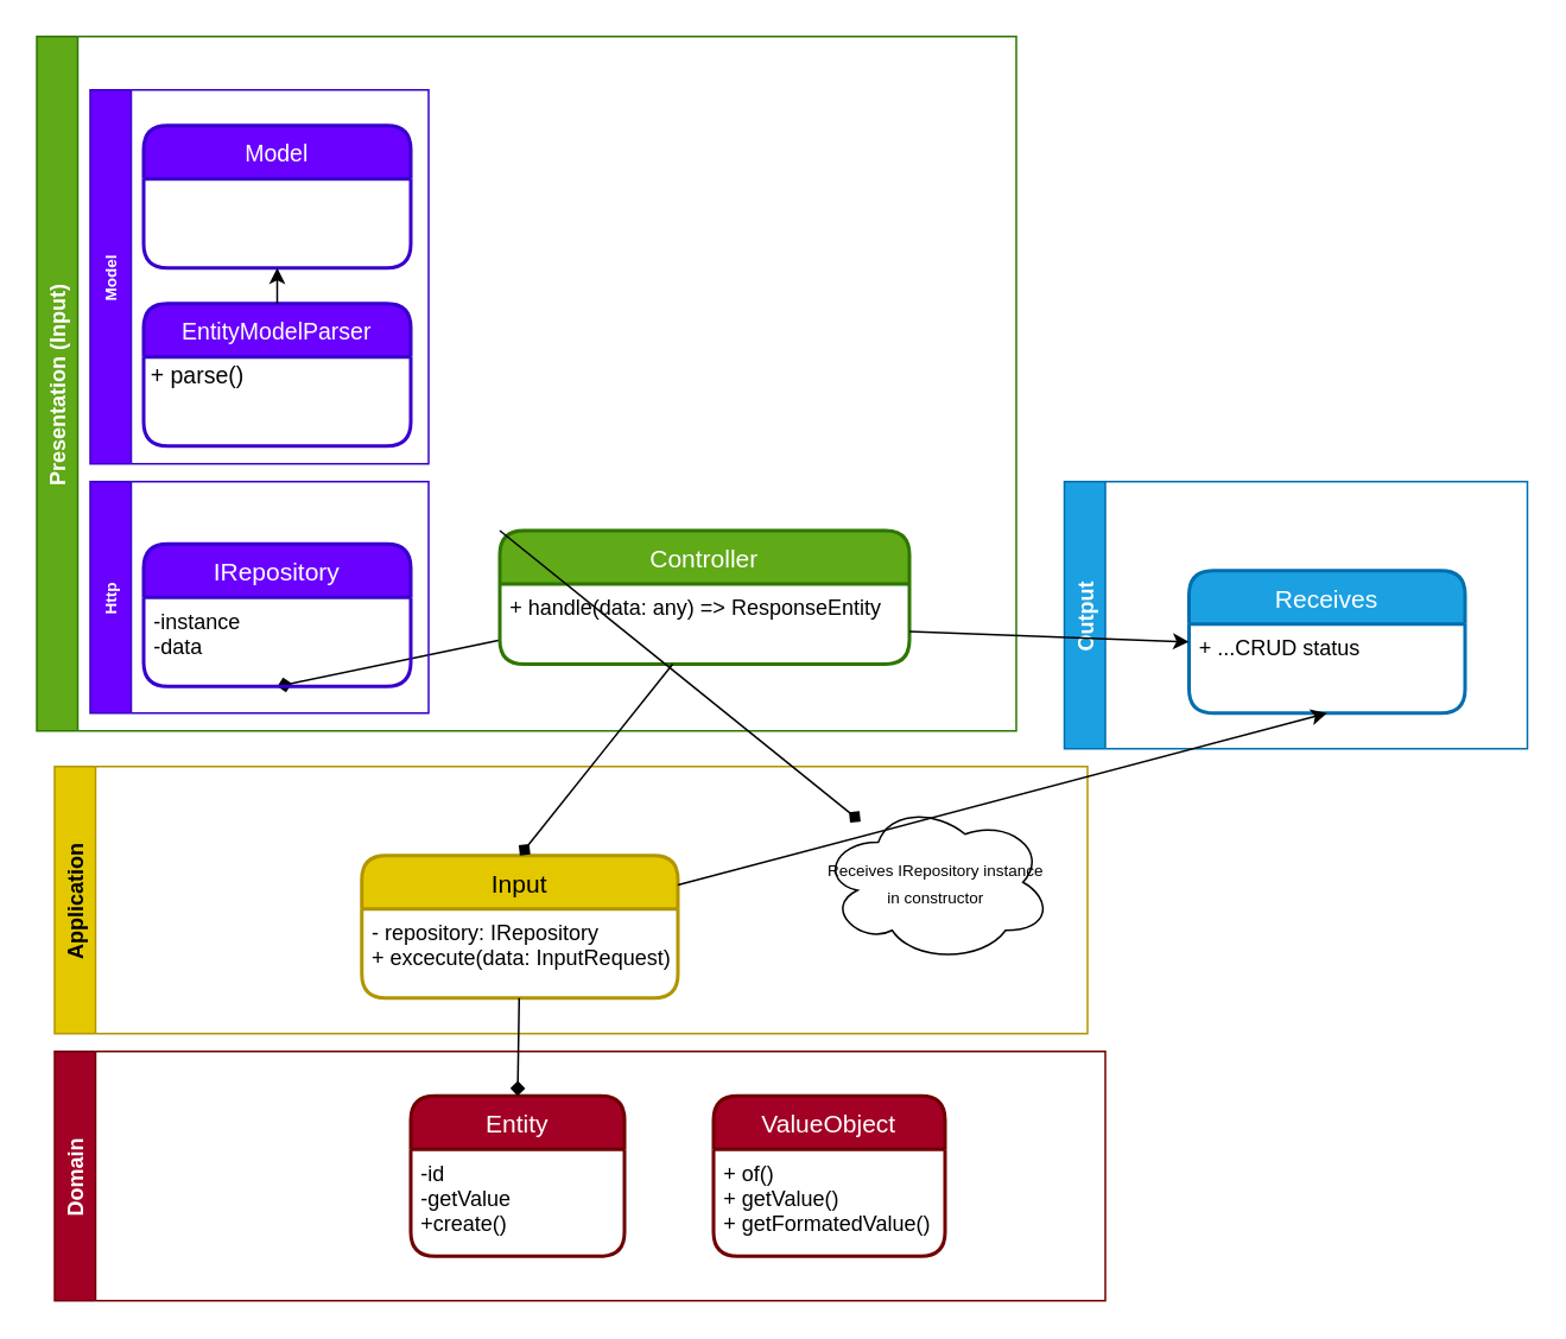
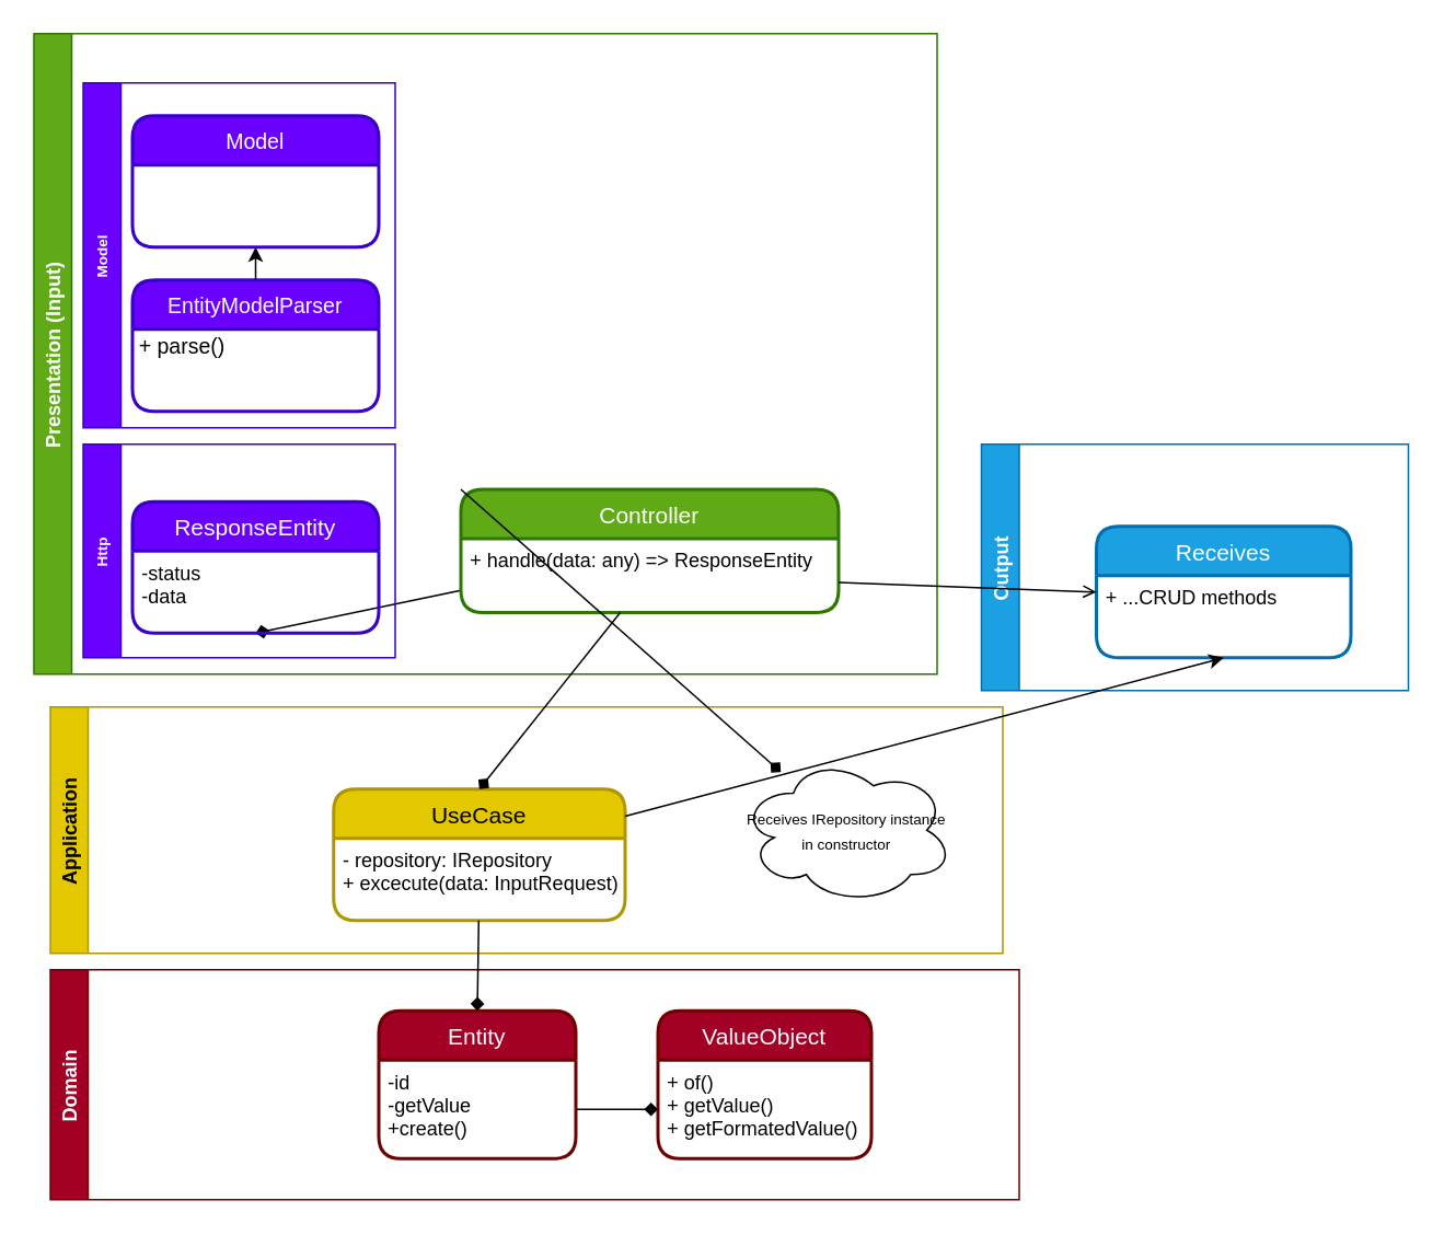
  <mxCell id="0" />
  <mxCell id="1" parent="0" />
  <mxCell id="2" value="Domain" style="swimlane;horizontal=0;fillColor=#a20025;fontColor=#ffffff;strokeColor=#6F0000;" vertex="1" parent="1"><mxGeometry y="590" width="590" height="140" as="geometry" x="30"><mxRectangle x="10" y="390" width="30" height="70" as="alternateBounds" /></mxGeometry></mxCell>
  <mxCell id="3" value="Entity" style="swimlane;childLayout=stackLayout;horizontal=1;startSize=30;horizontalStack=0;rounded=1;fontSize=14;fontStyle=0;strokeWidth=2;resizeParent=0;resizeLast=1;shadow=0;dashed=0;align=center;fillColor=#a20025;fontColor=#ffffff;strokeColor=#6F0000;" vertex="1" parent="2"><mxGeometry x="200" y="25" width="120" height="90" as="geometry" /></mxCell>
  <mxCell id="4" value="-id&#10;-getValue&#10;+create()" style="align=left;strokeColor=none;fillColor=none;spacingLeft=4;fontSize=12;verticalAlign=top;resizable=0;rotatable=0;part=1;" vertex="1" parent="3"><mxGeometry y="30" width="120" height="60" as="geometry" /></mxCell>
  <mxCell id="5" value="ValueObject" style="swimlane;childLayout=stackLayout;horizontal=1;startSize=30;horizontalStack=0;rounded=1;fontSize=14;fontStyle=0;strokeWidth=2;resizeParent=0;resizeLast=1;shadow=0;dashed=0;align=center;fillColor=#a20025;fontColor=#ffffff;strokeColor=#6F0000;" vertex="1" parent="2"><mxGeometry x="370" y="25" width="130" height="90" as="geometry" /></mxCell>
  <mxCell id="6" value="+ of()&#10;+ getValue()&#10;+ getFormatedValue()" style="align=left;strokeColor=none;fillColor=none;spacingLeft=4;fontSize=12;verticalAlign=top;resizable=0;rotatable=0;part=1;" vertex="1" parent="5"><mxGeometry y="30" width="130" height="60" as="geometry" /></mxCell>
+ <mxCell id="7" style="edgeStyle=none;html=1;endArrow=diamond;endFill=1;" edge="1" parent="2" source="4" target="6"><mxGeometry relative="1" as="geometry" /></mxCell>
  <mxCell id="8" value="Application" style="swimlane;horizontal=0;fillColor=#e3c800;fontColor=#000000;strokeColor=#B09500;" vertex="1" parent="1"><mxGeometry y="430" width="580" height="150" as="geometry" x="30" /></mxCell>
- <mxCell id="9" value="Input" style="swimlane;childLayout=stackLayout;horizontal=1;startSize=30;horizontalStack=0;rounded=1;fontSize=14;fontStyle=0;strokeWidth=2;resizeParent=0;resizeLast=1;shadow=0;dashed=0;align=center;fillColor=#e3c800;fontColor=#000000;strokeColor=#B09500;" vertex="1" parent="8"><mxGeometry x="172.5" y="50" width="177.5" height="80" as="geometry" /></mxCell>
+ <mxCell id="9" value="UseCase" style="swimlane;childLayout=stackLayout;horizontal=1;startSize=30;horizontalStack=0;rounded=1;fontSize=14;fontStyle=0;strokeWidth=2;resizeParent=0;resizeLast=1;shadow=0;dashed=0;align=center;fillColor=#e3c800;fontColor=#000000;strokeColor=#B09500;" vertex="1" parent="8"><mxGeometry x="172.5" y="50" width="177.5" height="80" as="geometry" /></mxCell>
  <mxCell id="10" value="- repository: IRepository&#10;+ excecute(data: InputRequest)" style="align=left;strokeColor=none;fillColor=none;spacingLeft=4;fontSize=12;verticalAlign=top;resizable=0;rotatable=0;part=1;" vertex="1" parent="9"><mxGeometry y="30" width="177.5" height="50" as="geometry" /></mxCell>
- <mxCell id="11" value="&lt;div&gt;&lt;span&gt;&lt;font style=&quot;font-size: 9px&quot;&gt;Receives IRepository instance in constructor&lt;/font&gt;&lt;/span&gt;&lt;/div&gt;" style="ellipse;shape=cloud;whiteSpace=wrap;html=1;align=center;" vertex="1" parent="8"><mxGeometry x="430" y="20" width="130" height="90" as="geometry" /></mxCell>
+ <mxCell id="11" value="&lt;div&gt;&lt;span&gt;&lt;font style=&quot;font-size: 9px&quot;&gt;Receives IRepository instance in constructor&lt;/font&gt;&lt;/span&gt;&lt;/div&gt;" style="ellipse;shape=cloud;whiteSpace=wrap;html=1;align=center;" vertex="1" parent="8"><mxGeometry x="420" y="30" width="130" height="90" as="geometry" /></mxCell>
  <mxCell id="12" value="Output" style="swimlane;horizontal=0;fillColor=#1ba1e2;fontColor=#ffffff;strokeColor=#006EAF;" vertex="1" parent="1"><mxGeometry x="597" y="270" width="260" height="150" as="geometry" /></mxCell>
  <mxCell id="13" value="Receives" style="swimlane;childLayout=stackLayout;horizontal=1;startSize=30;horizontalStack=0;rounded=1;fontSize=14;fontStyle=0;strokeWidth=2;resizeParent=0;resizeLast=1;shadow=0;dashed=0;align=center;fillColor=#1ba1e2;strokeColor=#006EAF;fontColor=#ffffff;" vertex="1" parent="12"><mxGeometry x="70" y="50" width="155" height="80" as="geometry" /></mxCell>
- <mxCell id="14" value="+ ...CRUD status" style="align=left;strokeColor=none;fillColor=none;spacingLeft=4;fontSize=12;verticalAlign=top;resizable=0;rotatable=0;part=1;" vertex="1" parent="13"><mxGeometry y="30" width="155" height="50" as="geometry" /></mxCell>
+ <mxCell id="14" value="+ ...CRUD methods" style="align=left;strokeColor=none;fillColor=none;spacingLeft=4;fontSize=12;verticalAlign=top;resizable=0;rotatable=0;part=1;" vertex="1" parent="13"><mxGeometry y="30" width="155" height="50" as="geometry" /></mxCell>
  <mxCell id="15" style="edgeStyle=none;html=1;entryX=0.5;entryY=1;entryDx=0;entryDy=0;endArrow=classic;endFill=1;" edge="1" parent="1" source="9" target="14"><mxGeometry relative="1" as="geometry" /></mxCell>
  <mxCell id="16" value="Presentation (Input)" style="swimlane;horizontal=0;fillColor=#60a917;fontColor=#ffffff;strokeColor=#2D7600;" vertex="1" parent="1"><mxGeometry x="20" y="20" width="550" height="390" as="geometry" /></mxCell>
  <mxCell id="17" style="edgeStyle=none;html=1;entryX=0.5;entryY=1;entryDx=0;entryDy=0;fontSize=9;endArrow=diamond;endFill=1;" edge="1" parent="16" source="18" target="22"><mxGeometry relative="1" as="geometry" /></mxCell>
  <mxCell id="18" value="Controller" style="swimlane;childLayout=stackLayout;horizontal=1;startSize=30;horizontalStack=0;rounded=1;fontSize=14;fontStyle=0;strokeWidth=2;resizeParent=0;resizeLast=1;shadow=0;dashed=0;align=center;fillColor=#60a917;fontColor=#ffffff;strokeColor=#2D7600;" vertex="1" parent="16"><mxGeometry x="260" y="277.5" width="230" height="75" as="geometry" /></mxCell>
  <mxCell id="19" value="+ handle(data: any) =&gt; ResponseEntity" style="align=left;strokeColor=none;fillColor=none;spacingLeft=4;fontSize=12;verticalAlign=top;resizable=0;rotatable=0;part=1;" vertex="1" parent="18"><mxGeometry y="30" width="230" height="45" as="geometry" /></mxCell>
  <mxCell id="20" value="Http" style="swimlane;horizontal=0;fontSize=9;fillColor=#6a00ff;fontColor=#ffffff;strokeColor=#3700CC;" vertex="1" parent="16"><mxGeometry x="30" y="250" width="190" height="130" as="geometry" /></mxCell>
- <mxCell id="21" value="IRepository" style="swimlane;childLayout=stackLayout;horizontal=1;startSize=30;horizontalStack=0;rounded=1;fontSize=14;fontStyle=0;strokeWidth=2;resizeParent=0;resizeLast=1;shadow=0;dashed=0;align=center;fillColor=#6a00ff;fontColor=#ffffff;strokeColor=#3700CC;" vertex="1" parent="20"><mxGeometry x="30" y="35" width="150" height="80" as="geometry" /></mxCell>
- <mxCell id="22" value="-instance&#10;-data" style="align=left;strokeColor=none;fillColor=none;spacingLeft=4;fontSize=12;verticalAlign=top;resizable=0;rotatable=0;part=1;" vertex="1" parent="21"><mxGeometry y="30" width="150" height="50" as="geometry" /></mxCell>
+ <mxCell id="21" value="ResponseEntity" style="swimlane;childLayout=stackLayout;horizontal=1;startSize=30;horizontalStack=0;rounded=1;fontSize=14;fontStyle=0;strokeWidth=2;resizeParent=0;resizeLast=1;shadow=0;dashed=0;align=center;fillColor=#6a00ff;fontColor=#ffffff;strokeColor=#3700CC;" vertex="1" parent="20"><mxGeometry x="30" y="35" width="150" height="80" as="geometry" /></mxCell>
+ <mxCell id="22" value="-status&#10;-data" style="align=left;strokeColor=none;fillColor=none;spacingLeft=4;fontSize=12;verticalAlign=top;resizable=0;rotatable=0;part=1;" vertex="1" parent="21"><mxGeometry y="30" width="150" height="50" as="geometry" /></mxCell>
  <mxCell id="23" value="Model" style="swimlane;horizontal=0;fontSize=9;fillColor=#6a00ff;fontColor=#ffffff;strokeColor=#3700CC;" vertex="1" parent="16"><mxGeometry x="30" y="30" width="190" height="210" as="geometry" /></mxCell>
  <mxCell id="24" value="EntityModelParser" style="swimlane;childLayout=stackLayout;horizontal=1;startSize=30;horizontalStack=0;rounded=1;fontSize=13;fontStyle=0;strokeWidth=2;resizeParent=0;resizeLast=1;shadow=0;dashed=0;align=center;fillColor=#6a00ff;fontColor=#ffffff;strokeColor=#3700CC;" vertex="1" parent="23"><mxGeometry x="30" y="120" width="150" height="80" as="geometry" /></mxCell>
  <mxCell id="25" value="Model" style="swimlane;childLayout=stackLayout;horizontal=1;startSize=30;horizontalStack=0;rounded=1;fontSize=13;fontStyle=0;strokeWidth=2;resizeParent=0;resizeLast=1;shadow=0;dashed=0;align=center;fillColor=#6a00ff;fontColor=#ffffff;strokeColor=#3700CC;" vertex="1" parent="23"><mxGeometry x="30" y="20" width="150" height="80" as="geometry" /></mxCell>
  <mxCell id="26" style="edgeStyle=none;html=1;fontSize=9;endArrow=diamond;endFill=1;exitX=0;exitY=0;exitDx=0;exitDy=0;" edge="1" parent="16" source="18" target="11"><mxGeometry relative="1" as="geometry" /></mxCell>
  <mxCell id="27" style="edgeStyle=none;html=1;entryX=0.5;entryY=0;entryDx=0;entryDy=0;endArrow=diamond;endFill=1;" edge="1" parent="1" source="19" target="9"><mxGeometry relative="1" as="geometry" /></mxCell>
  <mxCell id="28" style="edgeStyle=none;html=1;entryX=0.5;entryY=0;entryDx=0;entryDy=0;endArrow=diamond;endFill=1;" edge="1" parent="1" source="10" target="3"><mxGeometry relative="1" as="geometry" /></mxCell>
- <mxCell id="29" style="edgeStyle=none;html=1;entryX=0;entryY=0.5;entryDx=0;entryDy=0;fontSize=9;endArrow=classic;endFill=1;" edge="1" parent="1" source="19" target="13"><mxGeometry relative="1" as="geometry" /></mxCell>
+ <mxCell id="29" style="edgeStyle=none;html=1;entryX=0;entryY=0.5;entryDx=0;entryDy=0;fontSize=9;endArrow=open;endFill=1;" edge="1" parent="1" source="19" target="13"><mxGeometry relative="1" as="geometry" /></mxCell>
  <mxCell id="30" value="+ parse()" style="text;html=1;align=center;verticalAlign=middle;resizable=0;points=[];autosize=1;strokeColor=none;fillColor=none;fontSize=13;" vertex="1" parent="1"><mxGeometry x="75" y="200" width="70" height="20" as="geometry" /></mxCell>
  <mxCell id="31" style="edgeStyle=none;html=1;fontSize=13;endArrow=classic;endFill=1;" edge="1" parent="1" source="24"><mxGeometry relative="1" as="geometry"><mxPoint x="155" y="150" as="targetPoint" /></mxGeometry></mxCell>
